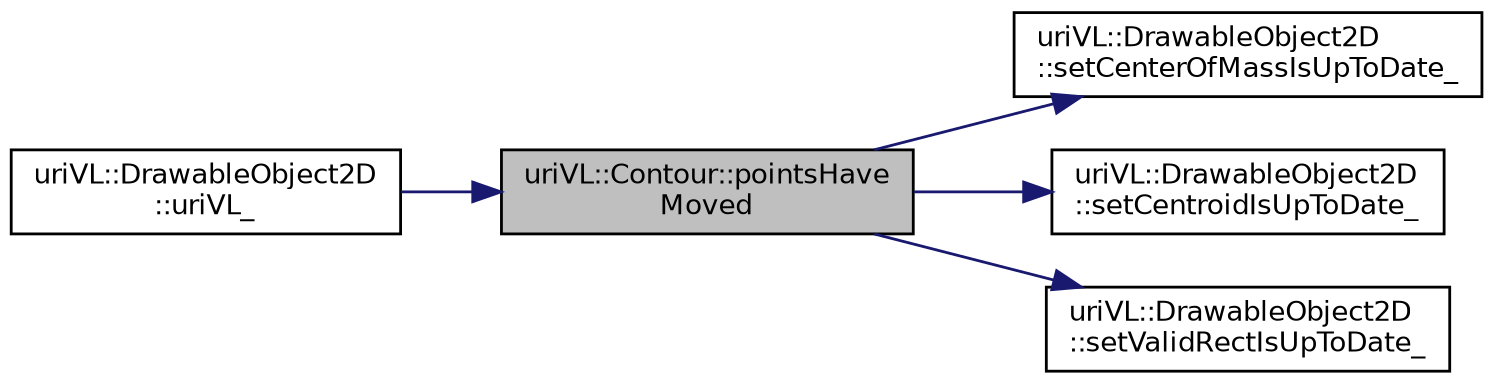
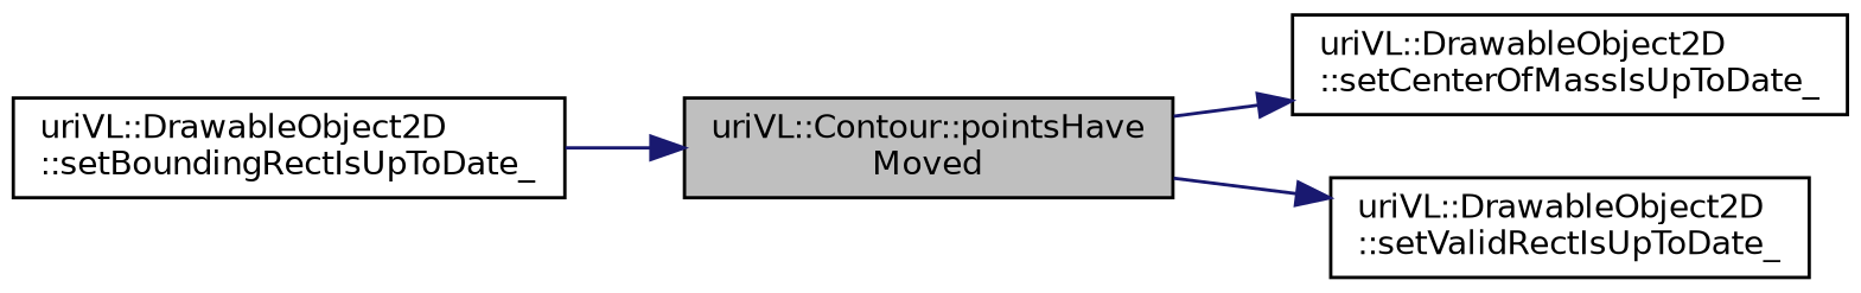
  digraph {
    fontname="DejaVu Sans"
    rankdir=LR
    node [color=black fillcolor=white fontname="DejaVu Sans" fontsize=10 shape=record style=filled]
    edge [color=midnightblue fontname="DejaVu Sans" fontsize=10 labelfontname=Helvetica labelfontsize=10 style=solid]
    n1 [fillcolor=grey75 fontcolor=black height=0.2 label="uriVL::Contour::pointsHave\lMoved" width=0.4]
    n2 [height=0.2 label="uriVL::DrawableObject2D\l::setCenterOfMassIsUpToDate_" width=0.4]
-   n3 [height=0.2 label="uriVL::DrawableObject2D\l::setCentroidIsUpToDate_" width=0.4]
    n4 [height=0.2 label="uriVL::DrawableObject2D\l::setValidRectIsUpToDate_" width=0.4]
-   n5 [height=0.2 label="uriVL::DrawableObject2D\l::uriVL_" width=0.4]
+   n5 [height=0.2 label="uriVL::DrawableObject2D\l::setBoundingRectIsUpToDate_" width=0.4]
    n1 -> n2
-   n1 -> n3
    n1 -> n4
    n5 -> n1
  }
